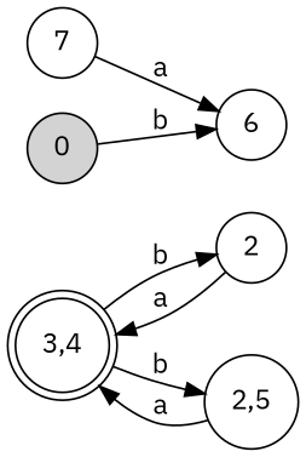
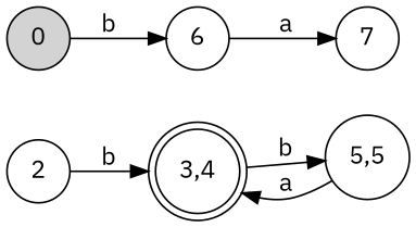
  digraph {
    fontname="IBM Plex Sans"
    rankdir=LR
    node [fontname="IBM Plex Sans" shape=circle]
    edge [fontname="IBM Plex Sans"]
    "3,4" [shape=doublecircle]
    2
-   "2,5"
+   "2,5" [label="5,5"]
    6
    7
    0 [style=filled]
-   "3,4" -> 2 [label=b]
    "3,4" -> "2,5" [label=b]
-   2 -> "3,4" [label=a]
+   2 -> "3,4" [label=b]
    "2,5" -> "3,4" [label=a]
-   7 -> 6 [label=a]
+   6 -> 7 [label=a]
    0 -> 6 [label=b]
  }
